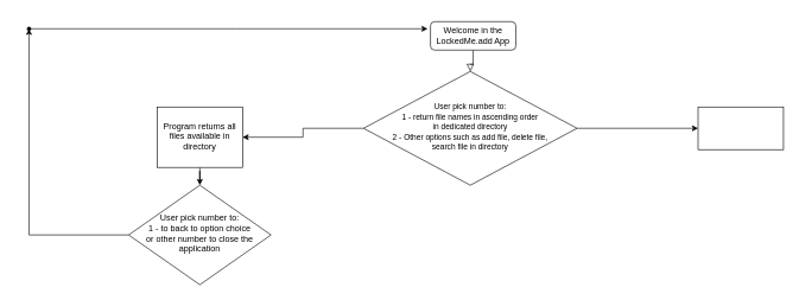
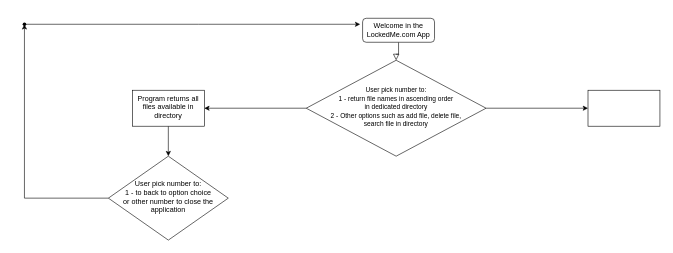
  <mxCell id="0" />
  <mxCell id="1" parent="0" />
  <mxCell id="2" value="" style="rounded=0;html=1;jettySize=auto;orthogonalLoop=1;fontSize=11;endArrow=block;endFill=0;endSize=8;strokeWidth=1;shadow=0;labelBackgroundColor=none;edgeStyle=orthogonalEdgeStyle;" parent="1" source="3" target="6" edge="1"><mxGeometry relative="1" as="geometry" /></mxCell>
- <mxCell id="3" value="Welcome in the LockedMe.add App" style="rounded=1;whiteSpace=wrap;html=1;fontSize=12;glass=0;strokeWidth=1;shadow=0;" parent="1" vertex="1"><mxGeometry x="604" y="30" width="120" height="40" as="geometry" /></mxCell>
+ <mxCell id="3" value="Welcome in the LockedMe.com App" style="rounded=1;whiteSpace=wrap;html=1;fontSize=12;glass=0;strokeWidth=1;shadow=0;" parent="1" vertex="1"><mxGeometry x="604" y="30" width="120" height="40" as="geometry" /></mxCell>
  <mxCell id="4" value="" style="edgeStyle=orthogonalEdgeStyle;rounded=0;orthogonalLoop=1;jettySize=auto;html=1;" edge="1" parent="1" source="6" target="7"><mxGeometry relative="1" as="geometry" /></mxCell>
  <mxCell id="5" value="" style="edgeStyle=orthogonalEdgeStyle;rounded=0;orthogonalLoop=1;jettySize=auto;html=1;" edge="1" parent="1" source="6" target="9"><mxGeometry relative="1" as="geometry" /></mxCell>
  <mxCell id="6" value="&lt;font style=&quot;font-size: 11px&quot;&gt;User pick number to:&lt;br&gt;1 - return file names in ascending order &lt;br&gt;in dedicated directory&lt;br&gt;2 - Other options such as add file, delete file, &lt;br&gt;search file in directory&lt;/font&gt;" style="rhombus;whiteSpace=wrap;html=1;shadow=0;fontFamily=Helvetica;fontSize=12;align=center;strokeWidth=1;spacing=6;spacingTop=-4;" parent="1" vertex="1"><mxGeometry x="510" y="100" width="300" height="160" as="geometry" /></mxCell>
  <mxCell id="7" value="" style="whiteSpace=wrap;html=1;shadow=0;strokeWidth=1;spacing=6;spacingTop=-4;" vertex="1" parent="1"><mxGeometry x="980" y="150" width="120" height="60" as="geometry" /></mxCell>
  <mxCell id="8" value="" style="edgeStyle=orthogonalEdgeStyle;rounded=0;orthogonalLoop=1;jettySize=auto;html=1;" edge="1" parent="1" source="9" target="11"><mxGeometry relative="1" as="geometry" /></mxCell>
- <mxCell id="9" value="Program returns all files available in directory" style="whiteSpace=wrap;html=1;shadow=0;strokeWidth=1;spacing=6;spacingTop=-4;" vertex="1" parent="1"><mxGeometry x="220" y="150" width="120" height="85" as="geometry" /></mxCell>
+ <mxCell id="9" value="Program returns all files available in directory" style="whiteSpace=wrap;html=1;shadow=0;strokeWidth=1;spacing=6;spacingTop=-4;" vertex="1" parent="1"><mxGeometry x="220" y="150" width="120" height="60" as="geometry" /></mxCell>
  <mxCell id="10" value="" style="edgeStyle=orthogonalEdgeStyle;rounded=0;orthogonalLoop=1;jettySize=auto;html=1;" edge="1" parent="1" source="11" target="13"><mxGeometry relative="1" as="geometry" /></mxCell>
  <mxCell id="11" value="User pick number to:&lt;br&gt;1 - to back to option choice&lt;br&gt;or other number to&amp;nbsp;close the application" style="rhombus;whiteSpace=wrap;html=1;shadow=0;strokeWidth=1;spacing=6;spacingTop=-4;" vertex="1" parent="1"><mxGeometry x="180" y="260" width="200" height="140" as="geometry" /></mxCell>
  <mxCell id="12" style="edgeStyle=orthogonalEdgeStyle;rounded=0;orthogonalLoop=1;jettySize=auto;html=1;" edge="1" parent="1" source="13"><mxGeometry relative="1" as="geometry"><mxPoint x="600" y="40" as="targetPoint" /></mxGeometry></mxCell>
  <mxCell id="13" value="" style="shape=waypoint;size=6;pointerEvents=1;points=[[0.5,0.5,0]];fillColor=#ffffff;snapToPoint=1;resizable=0;rotatable=0;shadow=0;strokeWidth=1;spacing=6;spacingTop=-4;" vertex="1" parent="1"><mxGeometry x="20" y="20" width="40" height="40" as="geometry" /></mxCell>
